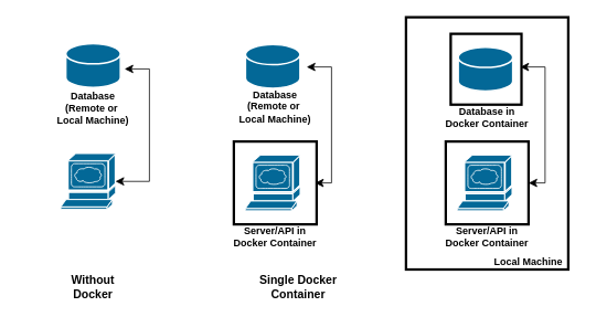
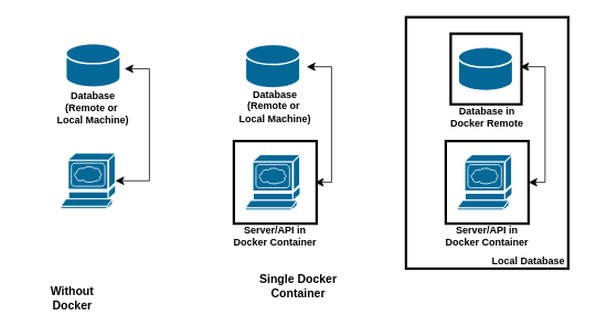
  <mxCell id="0" />
  <mxCell id="1" parent="0" />
  <mxCell id="2" value="" style="shape=mxgraph.cisco.storage.relational_database;sketch=0;html=1;pointerEvents=1;dashed=0;fillColor=#036897;strokeColor=#ffffff;strokeWidth=2;verticalLabelPosition=bottom;verticalAlign=top;align=center;outlineConnect=0;" vertex="1" parent="1"><mxGeometry x="79" y="51.88" width="66" height="53" as="geometry" /></mxCell>
  <mxCell id="3" value="Database &lt;br&gt;&lt;div&gt;(Remote or&amp;nbsp;&lt;/div&gt;&lt;div&gt;Local Machine)&lt;br&gt;&lt;/div&gt;" style="text;strokeColor=none;align=center;fillColor=none;html=1;verticalAlign=middle;whiteSpace=wrap;rounded=0;fontStyle=1" vertex="1" parent="1"><mxGeometry x="20" y="114.88" width="184" height="30" as="geometry" /></mxCell>
  <mxCell id="4" value="" style="group" vertex="1" connectable="0" parent="1"><mxGeometry x="73" y="184.63" width="66" height="97" as="geometry" /></mxCell>
  <mxCell id="5" value="" style="shape=mxgraph.cisco.servers.www_server;sketch=0;html=1;pointerEvents=1;dashed=0;fillColor=#036897;strokeColor=#ffffff;strokeWidth=2;verticalLabelPosition=bottom;verticalAlign=top;align=center;outlineConnect=0;" vertex="1" parent="4"><mxGeometry width="66" height="67" as="geometry" /></mxCell>
  <mxCell id="6" value="" style="shape=mxgraph.cisco.storage.relational_database;sketch=0;html=1;pointerEvents=1;dashed=0;fillColor=#036897;strokeColor=#ffffff;strokeWidth=2;verticalLabelPosition=bottom;verticalAlign=top;align=center;outlineConnect=0;" vertex="1" parent="1"><mxGeometry x="296" y="52.75" width="66" height="53" as="geometry" /></mxCell>
  <mxCell id="7" value="Database &lt;br&gt;&lt;div&gt;(Remote or&amp;nbsp;&lt;/div&gt;&lt;div&gt;Local Machine)&lt;br&gt;&lt;/div&gt;" style="text;strokeColor=none;align=center;fillColor=none;html=1;verticalAlign=middle;whiteSpace=wrap;rounded=0;fontStyle=1" vertex="1" parent="1"><mxGeometry x="240" y="112.75" width="184" height="30" as="geometry" /></mxCell>
  <mxCell id="8" value="" style="whiteSpace=wrap;html=1;aspect=fixed;fillColor=none;strokeWidth=3;" vertex="1" parent="1"><mxGeometry x="282" y="170" width="100" height="100" as="geometry" /></mxCell>
  <mxCell id="9" value="Server/API in &lt;br&gt;Docker Container" style="text;strokeColor=none;align=center;fillColor=none;html=1;verticalAlign=middle;whiteSpace=wrap;rounded=0;fontStyle=1" vertex="1" parent="1"><mxGeometry x="272" y="270" width="120" height="30" as="geometry" /></mxCell>
  <mxCell id="10" value="" style="shape=mxgraph.cisco.servers.www_server;sketch=0;html=1;pointerEvents=1;dashed=0;fillColor=#036897;strokeColor=#ffffff;strokeWidth=2;verticalLabelPosition=bottom;verticalAlign=top;align=center;outlineConnect=0;" vertex="1" parent="1"><mxGeometry x="296" y="186.5" width="66" height="67" as="geometry" /></mxCell>
  <mxCell id="11" value="" style="whiteSpace=wrap;html=1;aspect=fixed;fillColor=none;strokeWidth=3;" vertex="1" parent="1"><mxGeometry x="538" y="170" width="100" height="100" as="geometry" /></mxCell>
  <mxCell id="12" value="Server/API in &lt;br&gt;Docker Container" style="text;strokeColor=none;align=center;fillColor=none;html=1;verticalAlign=middle;whiteSpace=wrap;rounded=0;fontStyle=1" vertex="1" parent="1"><mxGeometry x="528" y="270" width="120" height="30" as="geometry" /></mxCell>
  <mxCell id="13" value="" style="shape=mxgraph.cisco.servers.www_server;sketch=0;html=1;pointerEvents=1;dashed=0;fillColor=#036897;strokeColor=#ffffff;strokeWidth=2;verticalLabelPosition=bottom;verticalAlign=top;align=center;outlineConnect=0;" vertex="1" parent="1"><mxGeometry x="552" y="186.5" width="66" height="67" as="geometry" /></mxCell>
  <mxCell id="14" value="" style="group" vertex="1" connectable="0" parent="1"><mxGeometry x="539" y="40" width="109" height="115.5" as="geometry" /></mxCell>
  <mxCell id="15" value="" style="shape=mxgraph.cisco.storage.relational_database;sketch=0;html=1;pointerEvents=1;dashed=0;fillColor=#036897;strokeColor=#ffffff;strokeWidth=2;verticalLabelPosition=bottom;verticalAlign=top;align=center;outlineConnect=0;" vertex="1" parent="14"><mxGeometry x="14" y="16.25" width="66" height="53" as="geometry" /></mxCell>
  <mxCell id="16" value="" style="whiteSpace=wrap;html=1;aspect=fixed;fillColor=none;strokeWidth=3;" vertex="1" parent="14"><mxGeometry x="5" width="85.5" height="85.5" as="geometry" /></mxCell>
  <mxCell id="17" style="edgeStyle=none;rounded=0;orthogonalLoop=1;jettySize=auto;html=1;exitX=0.5;exitY=1;exitDx=0;exitDy=0;" edge="1" parent="14" source="16" target="16"><mxGeometry relative="1" as="geometry" /></mxCell>
- <mxCell id="18" value="Database in &lt;br&gt;Docker Container" style="text;strokeColor=none;align=center;fillColor=none;html=1;verticalAlign=middle;whiteSpace=wrap;rounded=0;fontStyle=1" vertex="1" parent="14"><mxGeometry x="-11" y="85.5" width="120" height="30" as="geometry" /></mxCell>
+ <mxCell id="18" value="Database in &lt;br&gt;Docker Remote" style="text;strokeColor=none;align=center;fillColor=none;html=1;verticalAlign=middle;whiteSpace=wrap;rounded=0;fontStyle=1" vertex="1" parent="14"><mxGeometry x="-11" y="85.5" width="120" height="30" as="geometry" /></mxCell>
  <mxCell id="19" value="" style="rounded=0;whiteSpace=wrap;html=1;fillColor=none;strokeWidth=3;" vertex="1" parent="1"><mxGeometry x="490" y="20" width="196" height="304.5" as="geometry" /></mxCell>
  <mxCell id="20" value="" style="edgeStyle=elbowEdgeStyle;elbow=horizontal;endArrow=classic;html=1;curved=0;rounded=0;endSize=8;startSize=8;exitX=1;exitY=0.5;exitDx=0;exitDy=0;startArrow=classic;startFill=1;" edge="1" parent="1" source="11"><mxGeometry width="50" height="50" relative="1" as="geometry"><mxPoint x="658" y="130" as="sourcePoint" /><mxPoint x="628" y="80" as="targetPoint" /><Array as="points"><mxPoint x="658" y="150" /></Array></mxGeometry></mxCell>
  <mxCell id="21" value="Single Docker Container" style="text;strokeColor=none;align=center;fillColor=none;html=1;verticalAlign=middle;whiteSpace=wrap;rounded=0;fontStyle=1;fontSize=14;" vertex="1" parent="1"><mxGeometry x="300" y="330" width="120" height="30" as="geometry" /></mxCell>
- <mxCell id="22" value="Local Machine" style="text;strokeColor=none;align=center;fillColor=none;html=1;verticalAlign=middle;whiteSpace=wrap;rounded=0;fontStyle=1" vertex="1" parent="1"><mxGeometry x="578" y="300" width="120" height="30" as="geometry" /></mxCell>
+ <mxCell id="22" value="Local Database" style="text;strokeColor=none;align=center;fillColor=none;html=1;verticalAlign=middle;whiteSpace=wrap;rounded=0;fontStyle=1" vertex="1" parent="1"><mxGeometry x="578" y="300" width="120" height="30" as="geometry" /></mxCell>
  <mxCell id="23" value="" style="edgeStyle=elbowEdgeStyle;elbow=horizontal;endArrow=classic;html=1;curved=0;rounded=0;endSize=8;startSize=8;exitX=1;exitY=0.5;exitDx=0;exitDy=0;startArrow=classic;startFill=1;" edge="1" parent="1"><mxGeometry width="50" height="50" relative="1" as="geometry"><mxPoint x="380" y="220" as="sourcePoint" /><mxPoint x="370" y="80" as="targetPoint" /><Array as="points"><mxPoint x="400" y="150" /></Array></mxGeometry></mxCell>
  <mxCell id="24" value="" style="edgeStyle=elbowEdgeStyle;elbow=horizontal;endArrow=classic;html=1;curved=0;rounded=0;endSize=8;startSize=8;startArrow=classic;startFill=1;" edge="1" parent="1" source="5"><mxGeometry width="50" height="50" relative="1" as="geometry"><mxPoint x="160" y="222.38" as="sourcePoint" /><mxPoint x="150" y="82.38" as="targetPoint" /><Array as="points"><mxPoint x="180" y="152.38" /></Array></mxGeometry></mxCell>
- <mxCell id="25" value="Without Docker" style="text;strokeColor=none;align=center;fillColor=none;html=1;verticalAlign=middle;whiteSpace=wrap;rounded=0;fontStyle=1;fontSize=14;" vertex="1" parent="1"><mxGeometry x="62" y="330" width="100" height="30" as="geometry" /></mxCell>
+ <mxCell id="25" value="Without Docker" style="text;strokeColor=none;align=center;fillColor=none;html=1;verticalAlign=middle;whiteSpace=wrap;rounded=0;fontStyle=1;fontSize=14;" vertex="1" parent="1"><mxGeometry x="37" y="345" width="100" height="30" as="geometry" /></mxCell>
